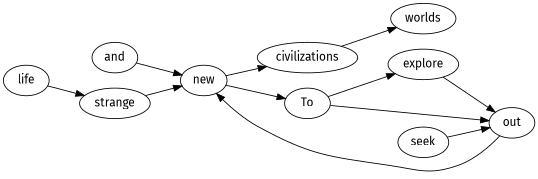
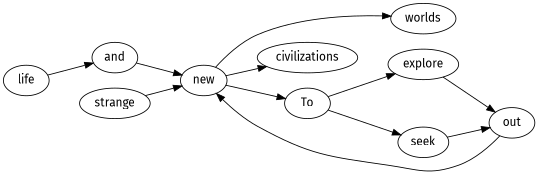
  digraph {
    fontname="Fira Sans"
    rankdir=LR
    node [fontname="Fira Sans"]
    edge [fontname="Fira Sans"]
    new
    worlds
    civilizations
    To
    life
    and
    explore
    out
    strange
    seek
-   civilizations -> worlds
+   new -> worlds
    new -> civilizations
    new -> To
    To -> explore
-   To -> out
-   life -> strange
+   To -> seek
+   life -> and
    and -> new
    explore -> out
    out -> new
    strange -> new
    seek -> out
  }
